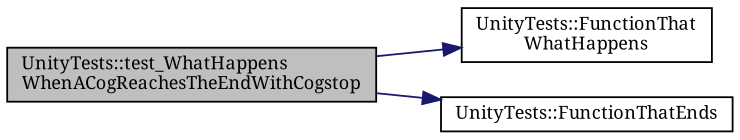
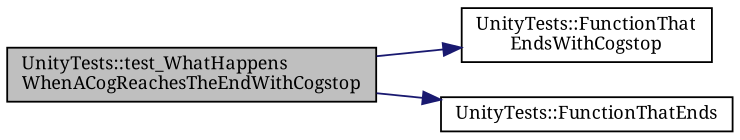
  digraph {
    rankdir=LR
    fontname="Noto Serif"
    node [color=black fillcolor=white fontname="Noto Serif" fontsize=10 shape=record style=filled]
    edge [color=midnightblue fontname="Noto Serif" fontsize=10 labelfontname=Helvetica labelfontsize=10 style=solid]
    n1 [fillcolor=grey75 fontcolor=black height=0.2 label="UnityTests::test_WhatHappens\lWhenACogReachesTheEndWithCogstop" width=0.4]
-   n2 [height=0.2 label="UnityTests::FunctionThat\lWhatHappens" width=0.4]
+   n2 [height=0.2 label="UnityTests::FunctionThat\lEndsWithCogstop" width=0.4]
    n3 [height=0.2 label="UnityTests::FunctionThatEnds" width=0.4]
    n1 -> n2
    n1 -> n3
  }
